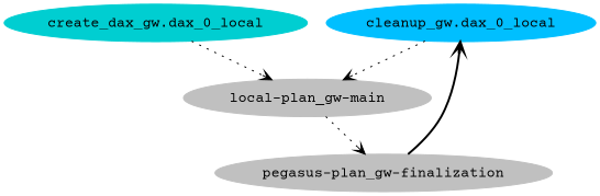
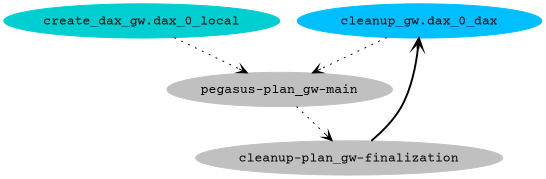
  digraph {
    fontname="Courier Prime"
    node [color=grey fontname="Courier Prime" shape=ellipse style=filled]
    edge [arrowhead=vee arrowsize=1.0 fontname="Courier Prime" style=dotted]
-   n1 [color=deepskyblue label="cleanup_gw.dax_0_local"]
-   n2 [label="local-plan_gw-main"]
-   n3 [label="pegasus-plan_gw-finalization"]
+   n1 [color=deepskyblue label="cleanup_gw.dax_0_dax"]
+   n2 [label="pegasus-plan_gw-main"]
+   n3 [label="cleanup-plan_gw-finalization"]
    n4 [color=darkturquoise label="create_dax_gw.dax_0_local"]
    n1 -> n2
    n2 -> n3
    n3 -> n1 [style=bold]
    n4 -> n2
  }
